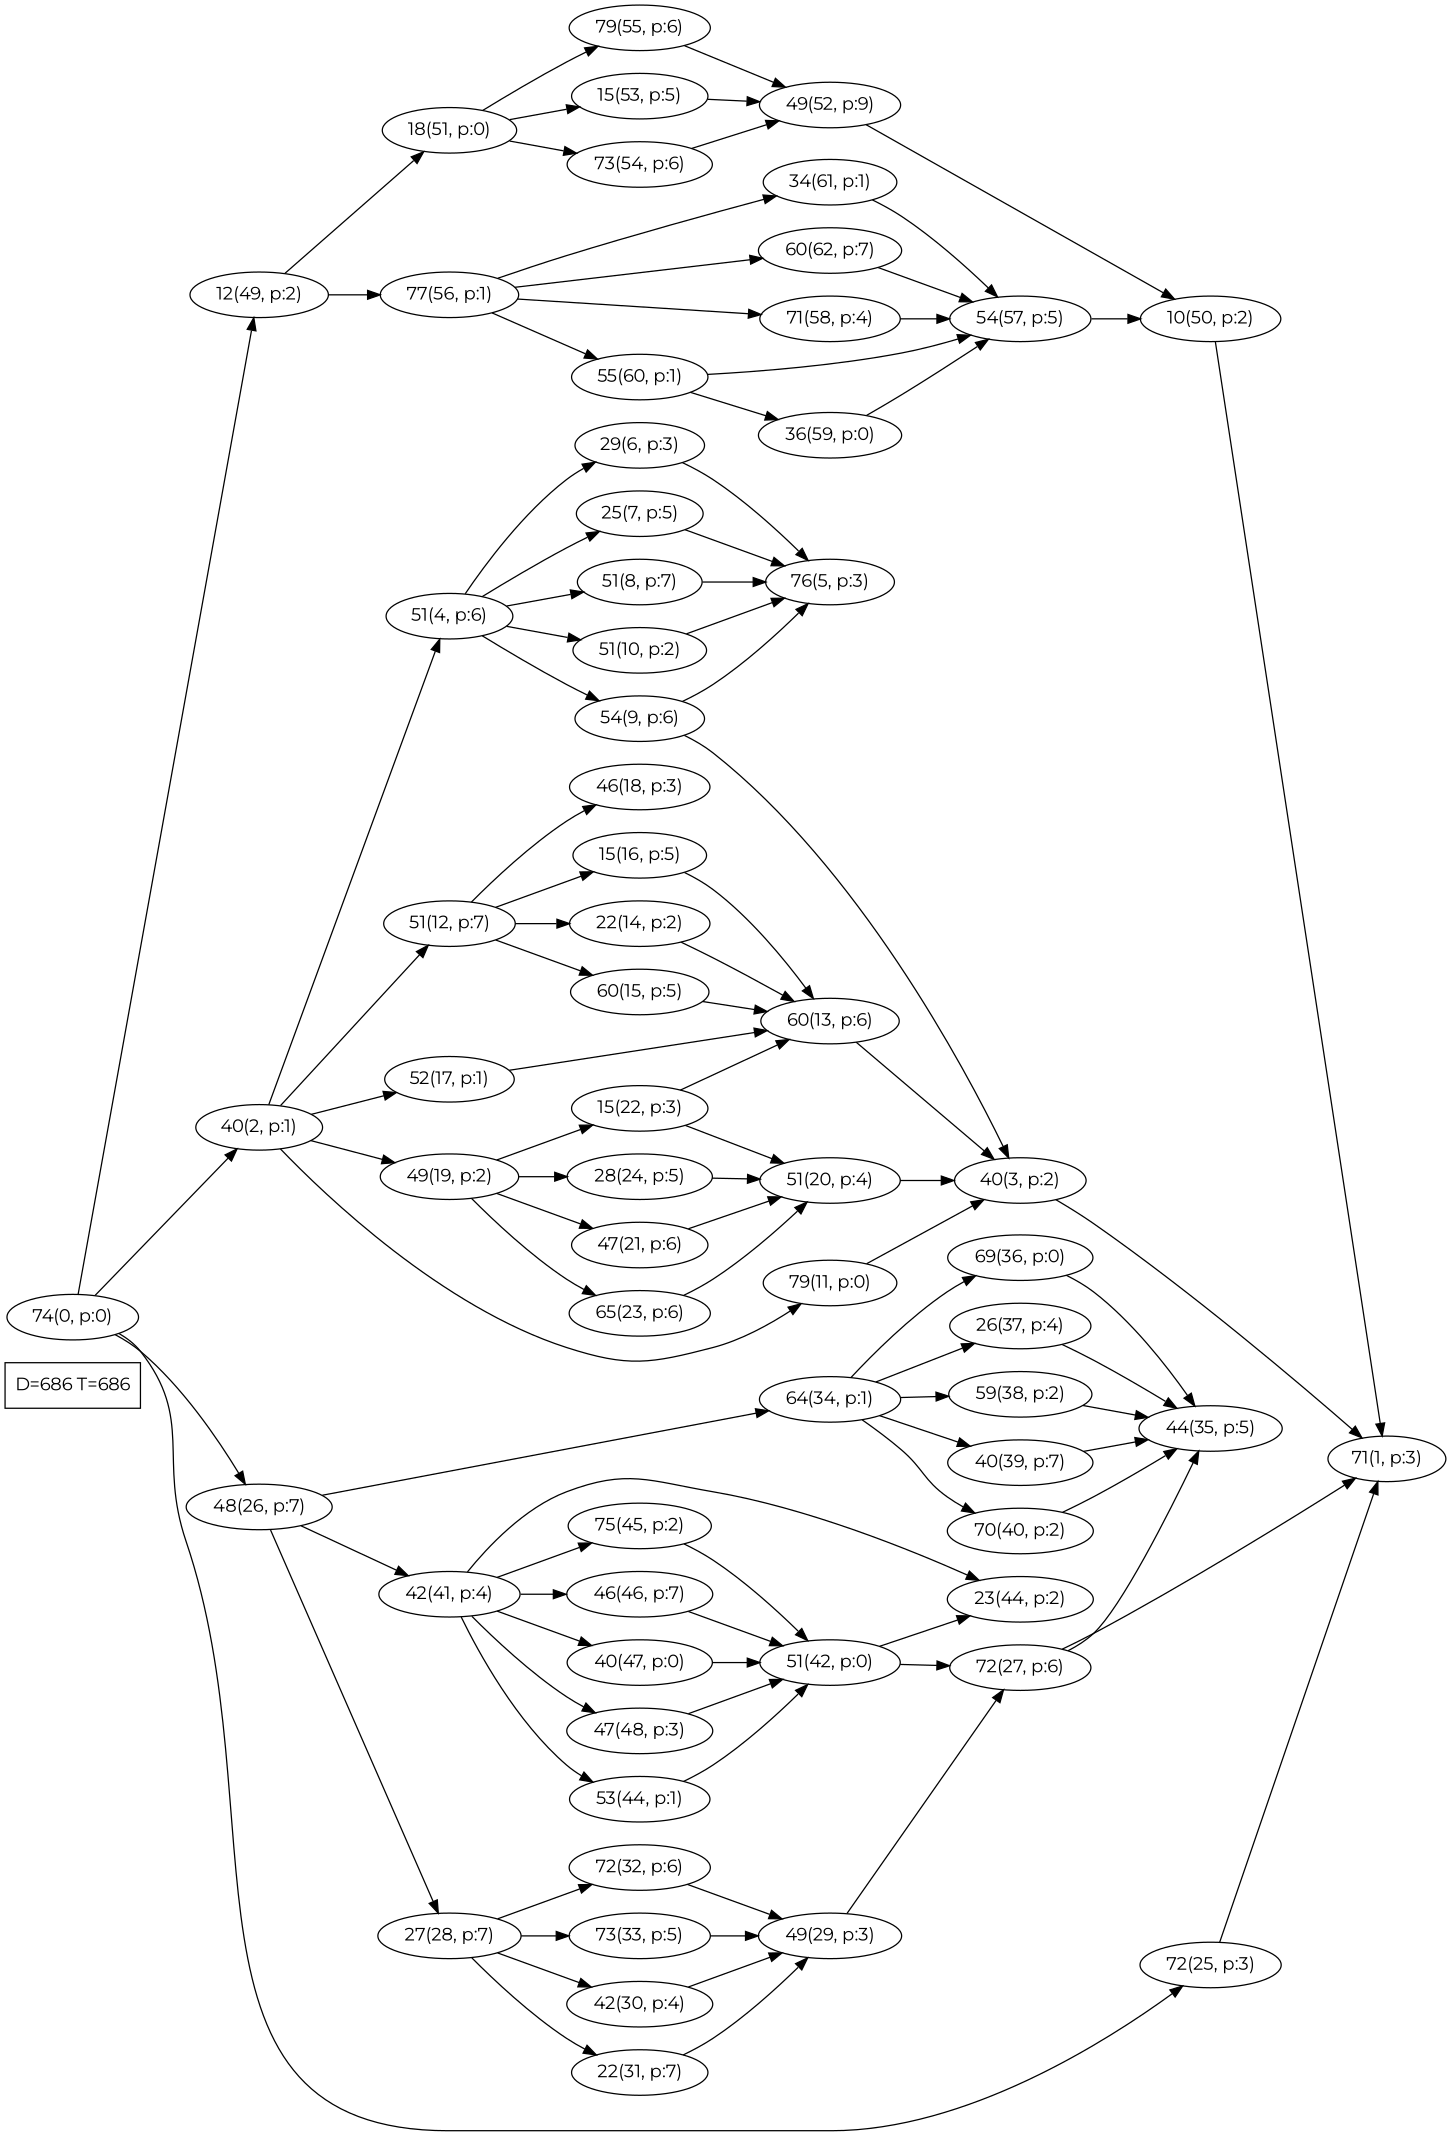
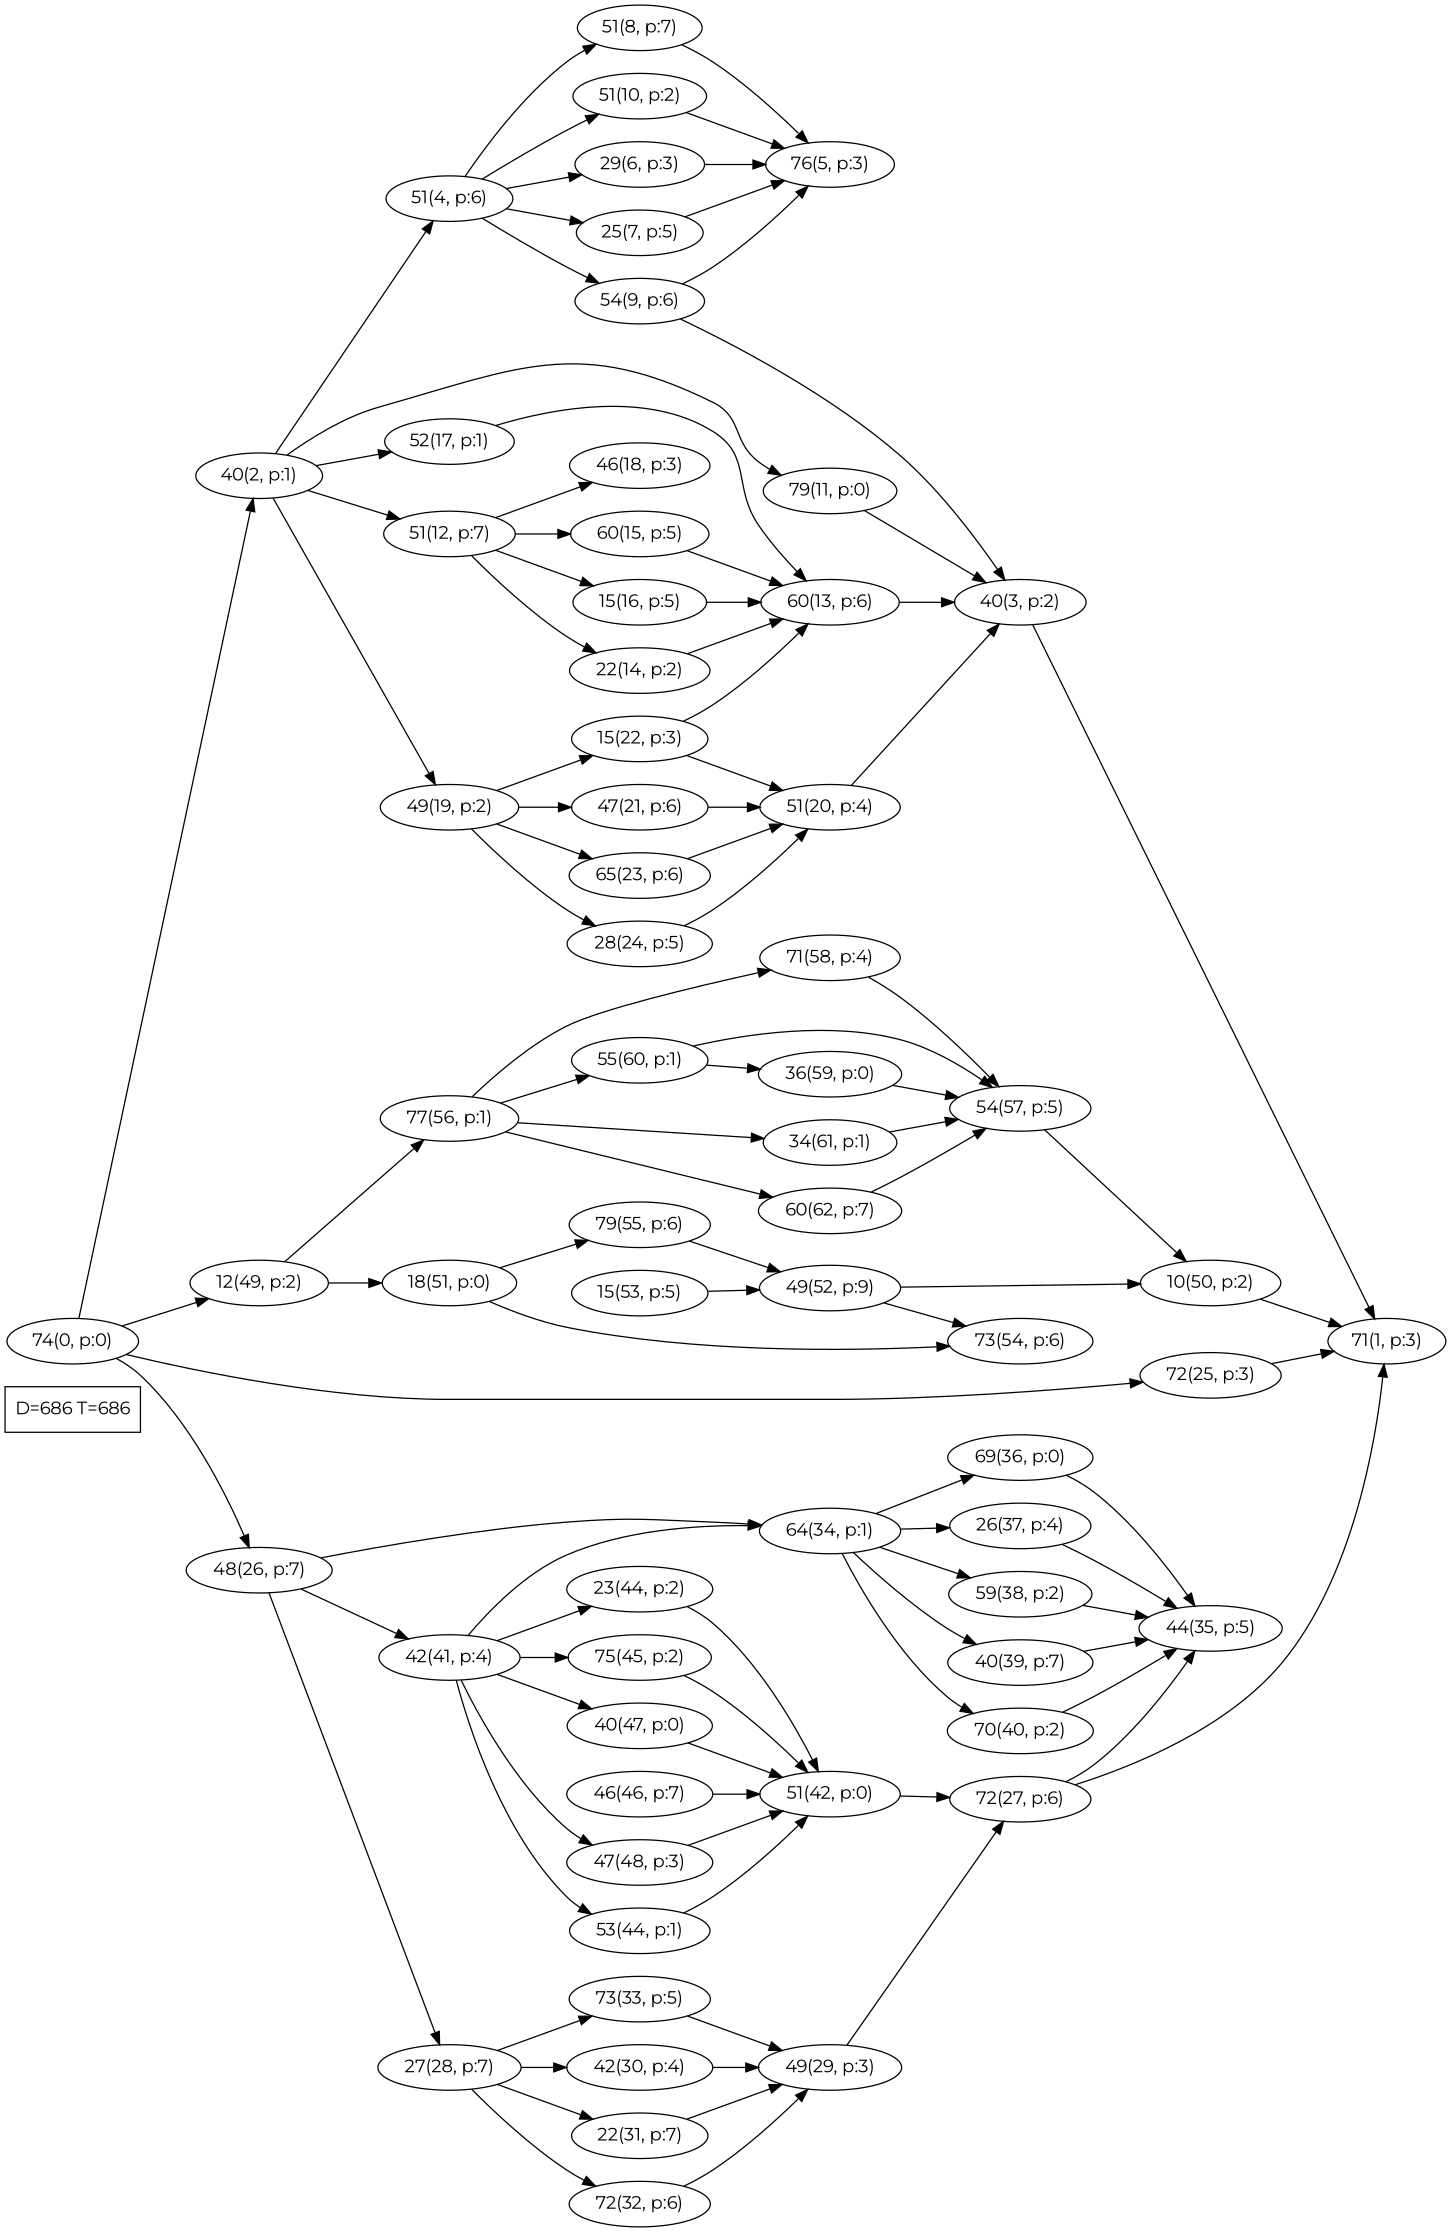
  digraph {
    fontname=Montserrat
    rankdir=LR
    node [fontname=Montserrat]
    edge [fontname=Montserrat]
    n1 [label="D=686 T=686" shape=box]
    n2 [label="74(0, p:0)"]
    n3 [label="40(2, p:1)"]
    n4 [label="72(25, p:3)"]
    n5 [label="48(26, p:7)"]
    n6 [label="12(49, p:2)"]
    n7 [label="51(4, p:6)"]
    n8 [label="79(11, p:0)"]
    n9 [label="51(12, p:7)"]
    n10 [label="49(19, p:2)"]
    n11 [label="52(17, p:1)"]
    n12 [label="71(1, p:3)"]
    n13 [label="27(28, p:7)"]
    n14 [label="64(34, p:1)"]
    n15 [label="42(41, p:4)"]
    n16 [label="18(51, p:0)"]
    n17 [label="77(56, p:1)"]
    n18 [label="29(6, p:3)"]
    n19 [label="25(7, p:5)"]
    n20 [label="51(8, p:7)"]
    n21 [label="54(9, p:6)"]
    n22 [label="51(10, p:2)"]
    n23 [label="40(3, p:2)"]
    n24 [label="22(14, p:2)"]
    n25 [label="60(15, p:5)"]
    n26 [label="15(16, p:5)"]
    n27 [label="46(18, p:3)"]
    n28 [label="47(21, p:6)"]
    n29 [label="15(22, p:3)"]
    n30 [label="65(23, p:6)"]
    n31 [label="28(24, p:5)"]
    n32 [label="76(5, p:3)"]
    n33 [label="60(13, p:6)"]
    n34 [label="51(20, p:4)"]
    n35 [label="42(30, p:4)"]
    n36 [label="22(31, p:7)"]
    n37 [label="72(32, p:6)"]
    n38 [label="73(33, p:5)"]
    n39 [label="69(36, p:0)"]
    n40 [label="26(37, p:4)"]
    n41 [label="59(38, p:2)"]
    n42 [label="40(39, p:7)"]
    n43 [label="70(40, p:2)"]
    n44 [label="53(44, p:1)"]
    n45 [label="23(44, p:2)"]
    n46 [label="75(45, p:2)"]
    n47 [label="46(46, p:7)"]
    n48 [label="40(47, p:0)"]
    n49 [label="47(48, p:3)"]
    n50 [label="72(27, p:6)"]
    n51 [label="44(35, p:5)"]
    n52 [label="49(29, p:3)"]
    n53 [label="51(42, p:0)"]
    n54 [label="15(53, p:5)"]
    n55 [label="73(54, p:6)"]
    n56 [label="79(55, p:6)"]
    n57 [label="71(58, p:4)"]
    n58 [label="55(60, p:1)"]
    n59 [label="34(61, p:1)"]
    n60 [label="60(62, p:7)"]
    n61 [label="10(50, p:2)"]
    n62 [label="49(52, p:9)"]
    n63 [label="54(57, p:5)"]
    n64 [label="36(59, p:0)"]
    n2 -> n3
    n2 -> n4
    n2 -> n5
    n2 -> n6
    n3 -> n7
    n3 -> n8
    n3 -> n9
    n3 -> n10
    n3 -> n11
    n4 -> n12
    n5 -> n13
    n5 -> n14
    n5 -> n15
    n6 -> n16
    n6 -> n17
    n7 -> n18
    n7 -> n19
    n7 -> n20
    n7 -> n21
    n7 -> n22
    n8 -> n23
    n9 -> n24
    n9 -> n25
    n9 -> n26
    n9 -> n27
    n10 -> n28
    n10 -> n29
    n10 -> n30
    n10 -> n31
    n11 -> n33
    n13 -> n35
    n13 -> n36
    n13 -> n37
    n13 -> n38
    n14 -> n39
    n14 -> n40
    n14 -> n41
    n14 -> n42
    n14 -> n43
    n15 -> n44
    n15 -> n45
    n15 -> n46
-   n15 -> n47
+   n15 -> n14
    n15 -> n48
    n15 -> n49
-   n16 -> n54
    n16 -> n55
    n16 -> n56
    n17 -> n57
    n17 -> n58
    n17 -> n59
    n17 -> n60
    n18 -> n32
    n19 -> n32
    n20 -> n32
    n21 -> n23
    n21 -> n32
    n22 -> n32
    n23 -> n12
    n24 -> n33
    n25 -> n33
    n26 -> n33
    n28 -> n34
    n29 -> n33
    n29 -> n34
    n30 -> n34
    n31 -> n34
    n33 -> n23
    n34 -> n23
    n35 -> n52
    n36 -> n52
    n37 -> n52
    n38 -> n52
    n39 -> n51
    n40 -> n51
    n41 -> n51
    n42 -> n51
    n43 -> n51
    n44 -> n53
-   n53 -> n45
+   n45 -> n53
    n46 -> n53
    n47 -> n53
    n48 -> n53
    n49 -> n53
    n50 -> n12
    n50 -> n51
    n52 -> n50
    n53 -> n50
    n54 -> n62
-   n55 -> n62
+   n62 -> n55
    n56 -> n62
    n57 -> n63
    n58 -> n63
    n58 -> n64
    n59 -> n63
    n60 -> n63
    n61 -> n12
    n62 -> n61
    n63 -> n61
    n64 -> n63
  }
